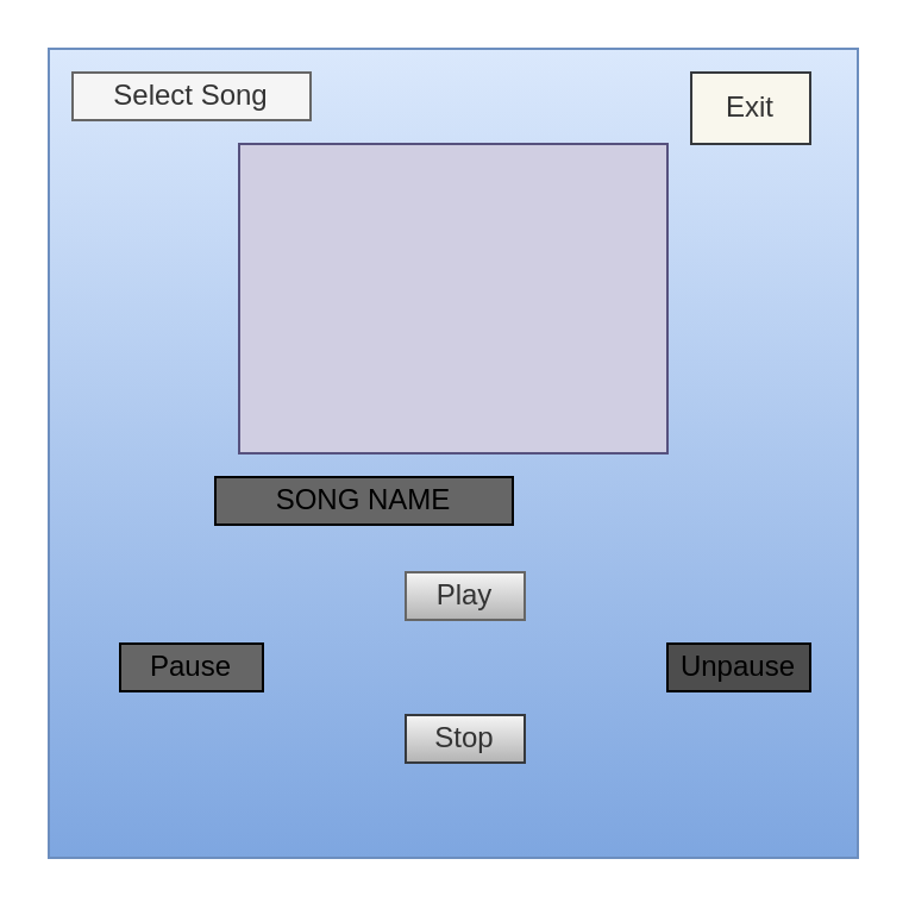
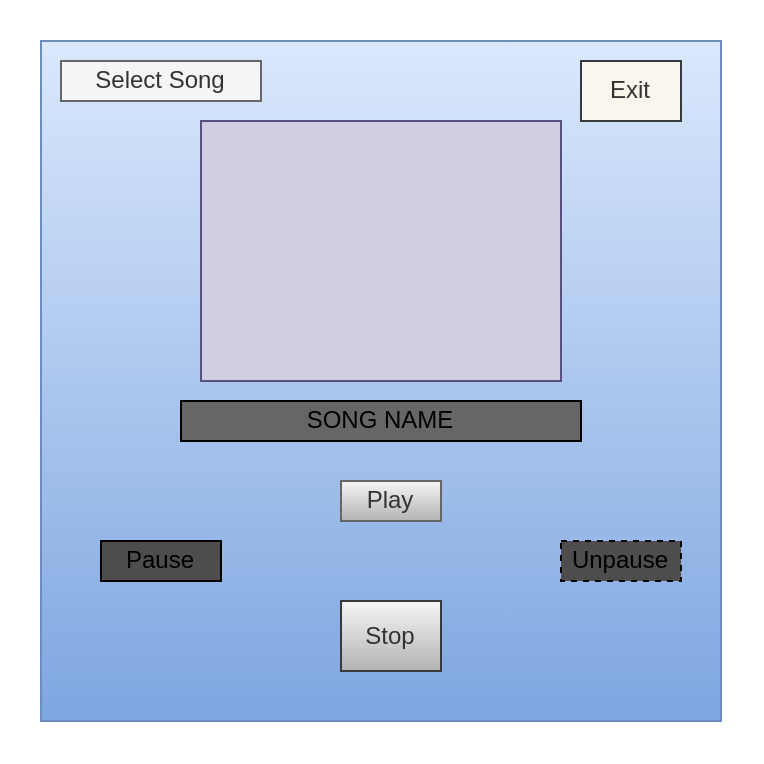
  <mxCell id="0" />
  <mxCell id="1" parent="0" />
  <mxCell id="2" value="" style="whiteSpace=wrap;html=1;fillColor=#dae8fc;strokeColor=#6c8ebf;gradientColor=#7ea6e0;" parent="1" vertex="1"><mxGeometry x="20" y="20" width="340" height="340" as="geometry" /></mxCell>
  <mxCell id="3" value="Select Song" style="whiteSpace=wrap;html=1;fillColor=#f5f5f5;strokeColor=#666666;fontColor=#333333;fontFamily=Helvetica;" parent="1" vertex="1"><mxGeometry x="30" y="30" width="100" height="20" as="geometry" /></mxCell>
  <mxCell id="4" value="" style="whiteSpace=wrap;html=1;fillColor=#d0cee2;strokeColor=#56517e;" parent="1" vertex="1"><mxGeometry x="100" y="60" width="180" height="130" as="geometry" /></mxCell>
- <mxCell id="5" value="SONG NAME" style="whiteSpace=wrap;html=1;fillColor=#666666;" parent="1" vertex="1"><mxGeometry x="90" y="200" width="125" height="20" as="geometry" /></mxCell>
- <mxCell id="6" value="Pause" style="whiteSpace=wrap;html=1;fillColor=#666666;" parent="1" vertex="1"><mxGeometry x="50" y="270" width="60" height="20" as="geometry" /></mxCell>
+ <mxCell id="5" value="SONG NAME" style="whiteSpace=wrap;html=1;fillColor=#666666;" parent="1" vertex="1"><mxGeometry x="90" y="200" width="200" height="20" as="geometry" /></mxCell>
+ <mxCell id="6" value="Pause" style="whiteSpace=wrap;html=1;fillColor=#4D4D4D;" parent="1" vertex="1"><mxGeometry x="50" y="270" width="60" height="20" as="geometry" /></mxCell>
  <mxCell id="7" value="&lt;font&gt;Play&lt;/font&gt;" style="whiteSpace=wrap;html=1;fillColor=#F5F5F5;gradientColor=#B3B3B3;strokeColor=#666666;fontColor=#333333;" parent="1" vertex="1"><mxGeometry x="170" y="240" width="50" height="20" as="geometry" /></mxCell>
- <mxCell id="8" value="Unpause" style="whiteSpace=wrap;html=1;fillColor=#4D4D4D;" parent="1" vertex="1"><mxGeometry x="280" y="270" width="60" height="20" as="geometry" /></mxCell>
+ <mxCell id="8" value="Unpause" style="whiteSpace=wrap;html=1;fillColor=#4D4D4D;dashed=1;" parent="1" vertex="1"><mxGeometry x="280" y="270" width="60" height="20" as="geometry" /></mxCell>
  <mxCell id="9" value="&lt;font color=&quot;#333333&quot;&gt;Exit&lt;/font&gt;" style="whiteSpace=wrap;html=1;fillColor=#f9f7ed;strokeColor=#36393d;" vertex="1" parent="1"><mxGeometry x="290" y="30" width="50" height="30" as="geometry" /></mxCell>
- <mxCell id="10" value="&lt;font color=&quot;#333333&quot;&gt;Stop&lt;/font&gt;" style="whiteSpace=wrap;html=1;fillColor=#F5F5F5;strokeColor=#36393d;gradientColor=#B3B3B3;" vertex="1" parent="1"><mxGeometry x="170" y="300" width="50" height="20" as="geometry" /></mxCell>
+ <mxCell id="10" value="&lt;font color=&quot;#333333&quot;&gt;Stop&lt;/font&gt;" style="whiteSpace=wrap;html=1;fillColor=#F5F5F5;strokeColor=#36393d;gradientColor=#B3B3B3;" vertex="1" parent="1"><mxGeometry x="170" y="300" width="50" height="35" as="geometry" /></mxCell>
